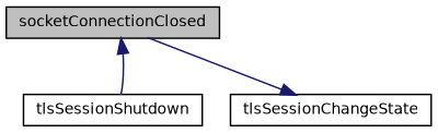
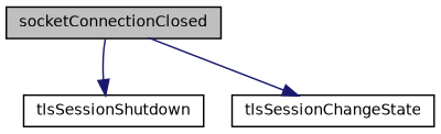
  digraph {
    rankdir=TB
    node [color=black fillcolor=white fontname=Helvetica fontsize=10 shape=record style=filled]
    edge [color=midnightblue fontname=Helvetica fontsize=10 labelfontname=Helvetica labelfontsize=10 style=solid]
    n1 [fillcolor=grey75 fontcolor=black height=0.2 label=socketConnectionClosed width=0.4]
    n2 [height=0.2 label=tlsSessionShutdown width=0.4]
    n3 [height=0.2 label=tlsSessionChangeState width=0.4]
-   n2 -> n1
+   n1 -> n2
    n1 -> n3
  }
